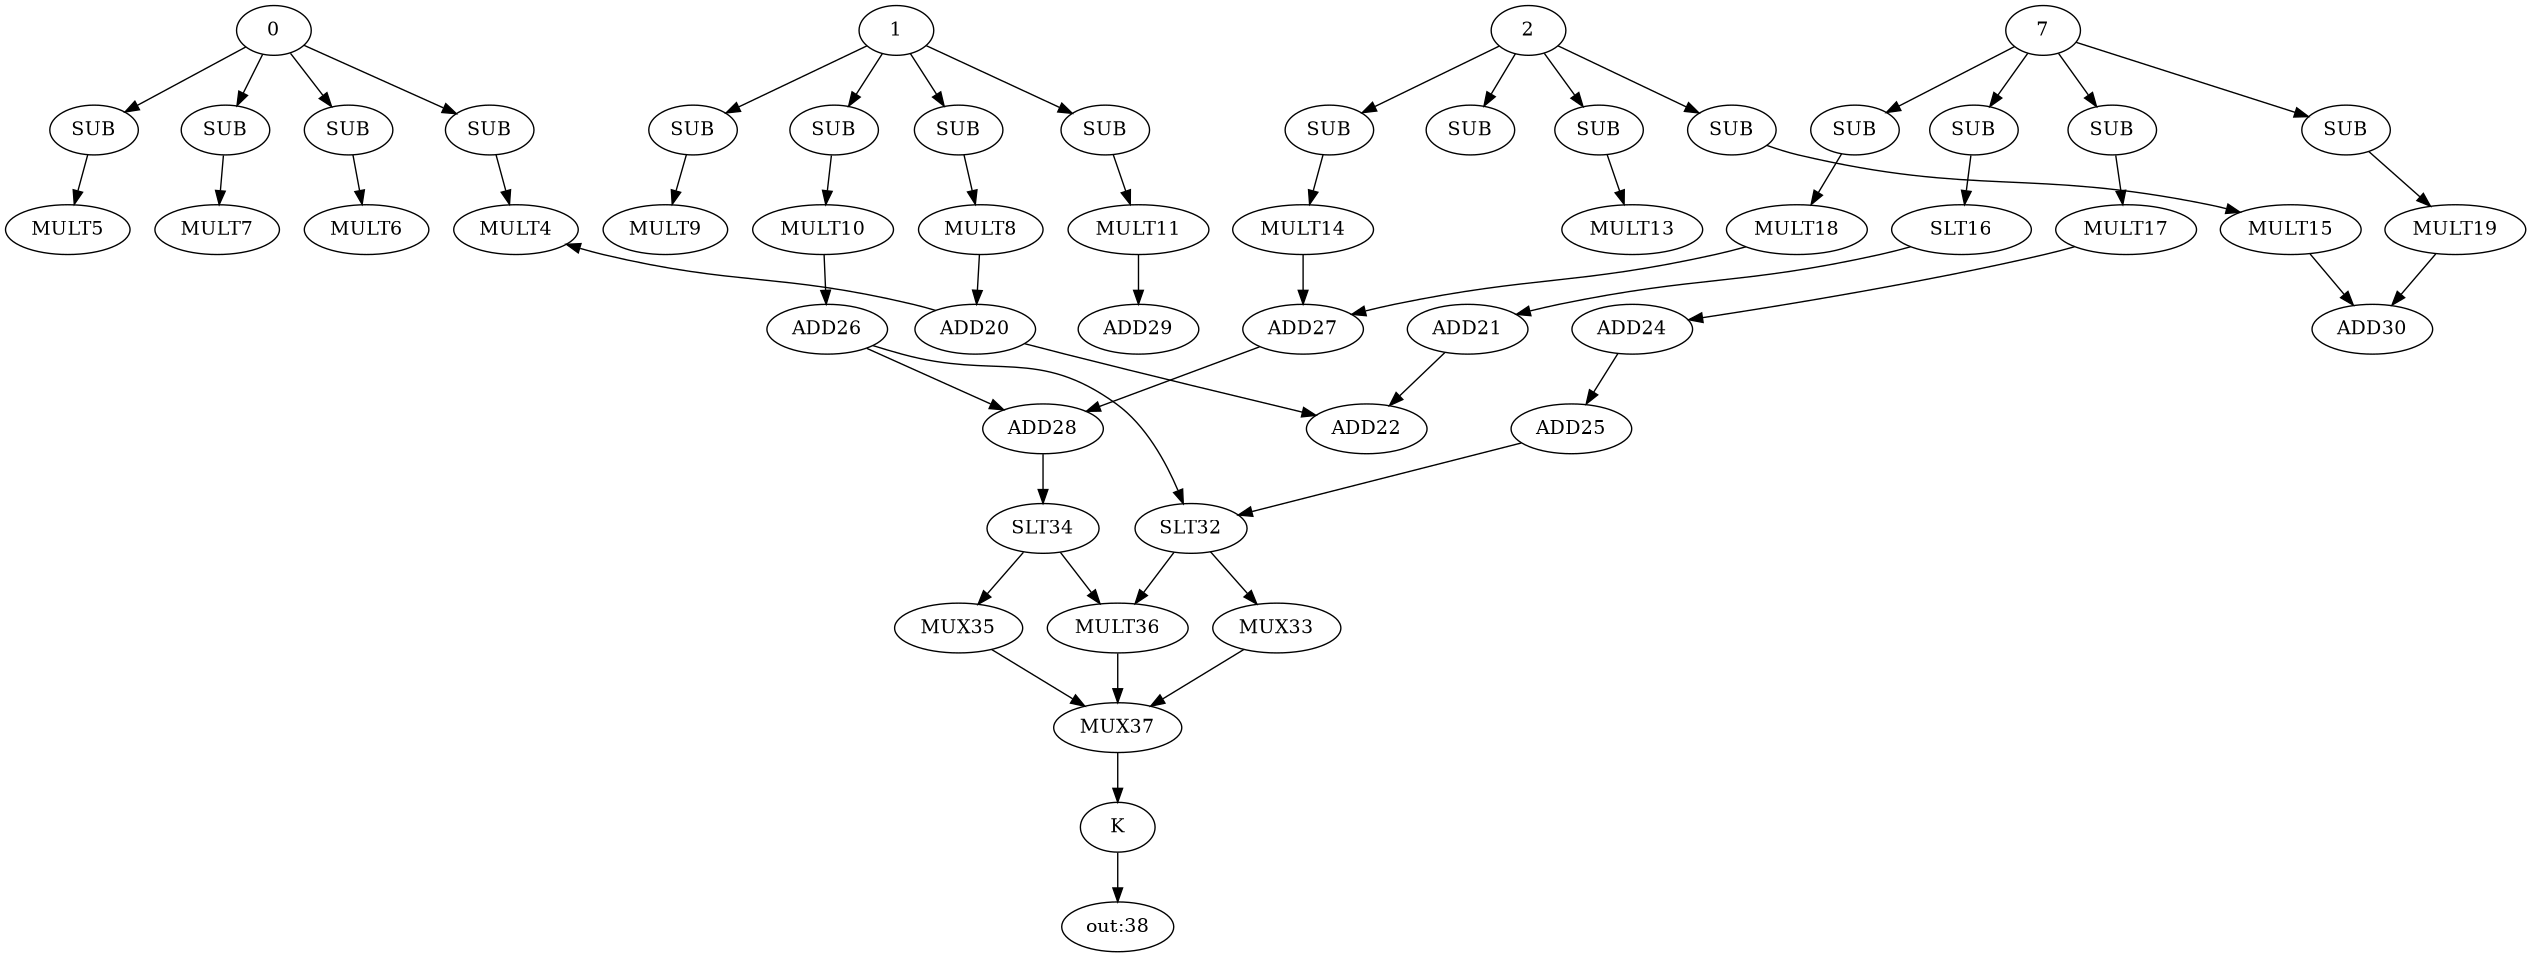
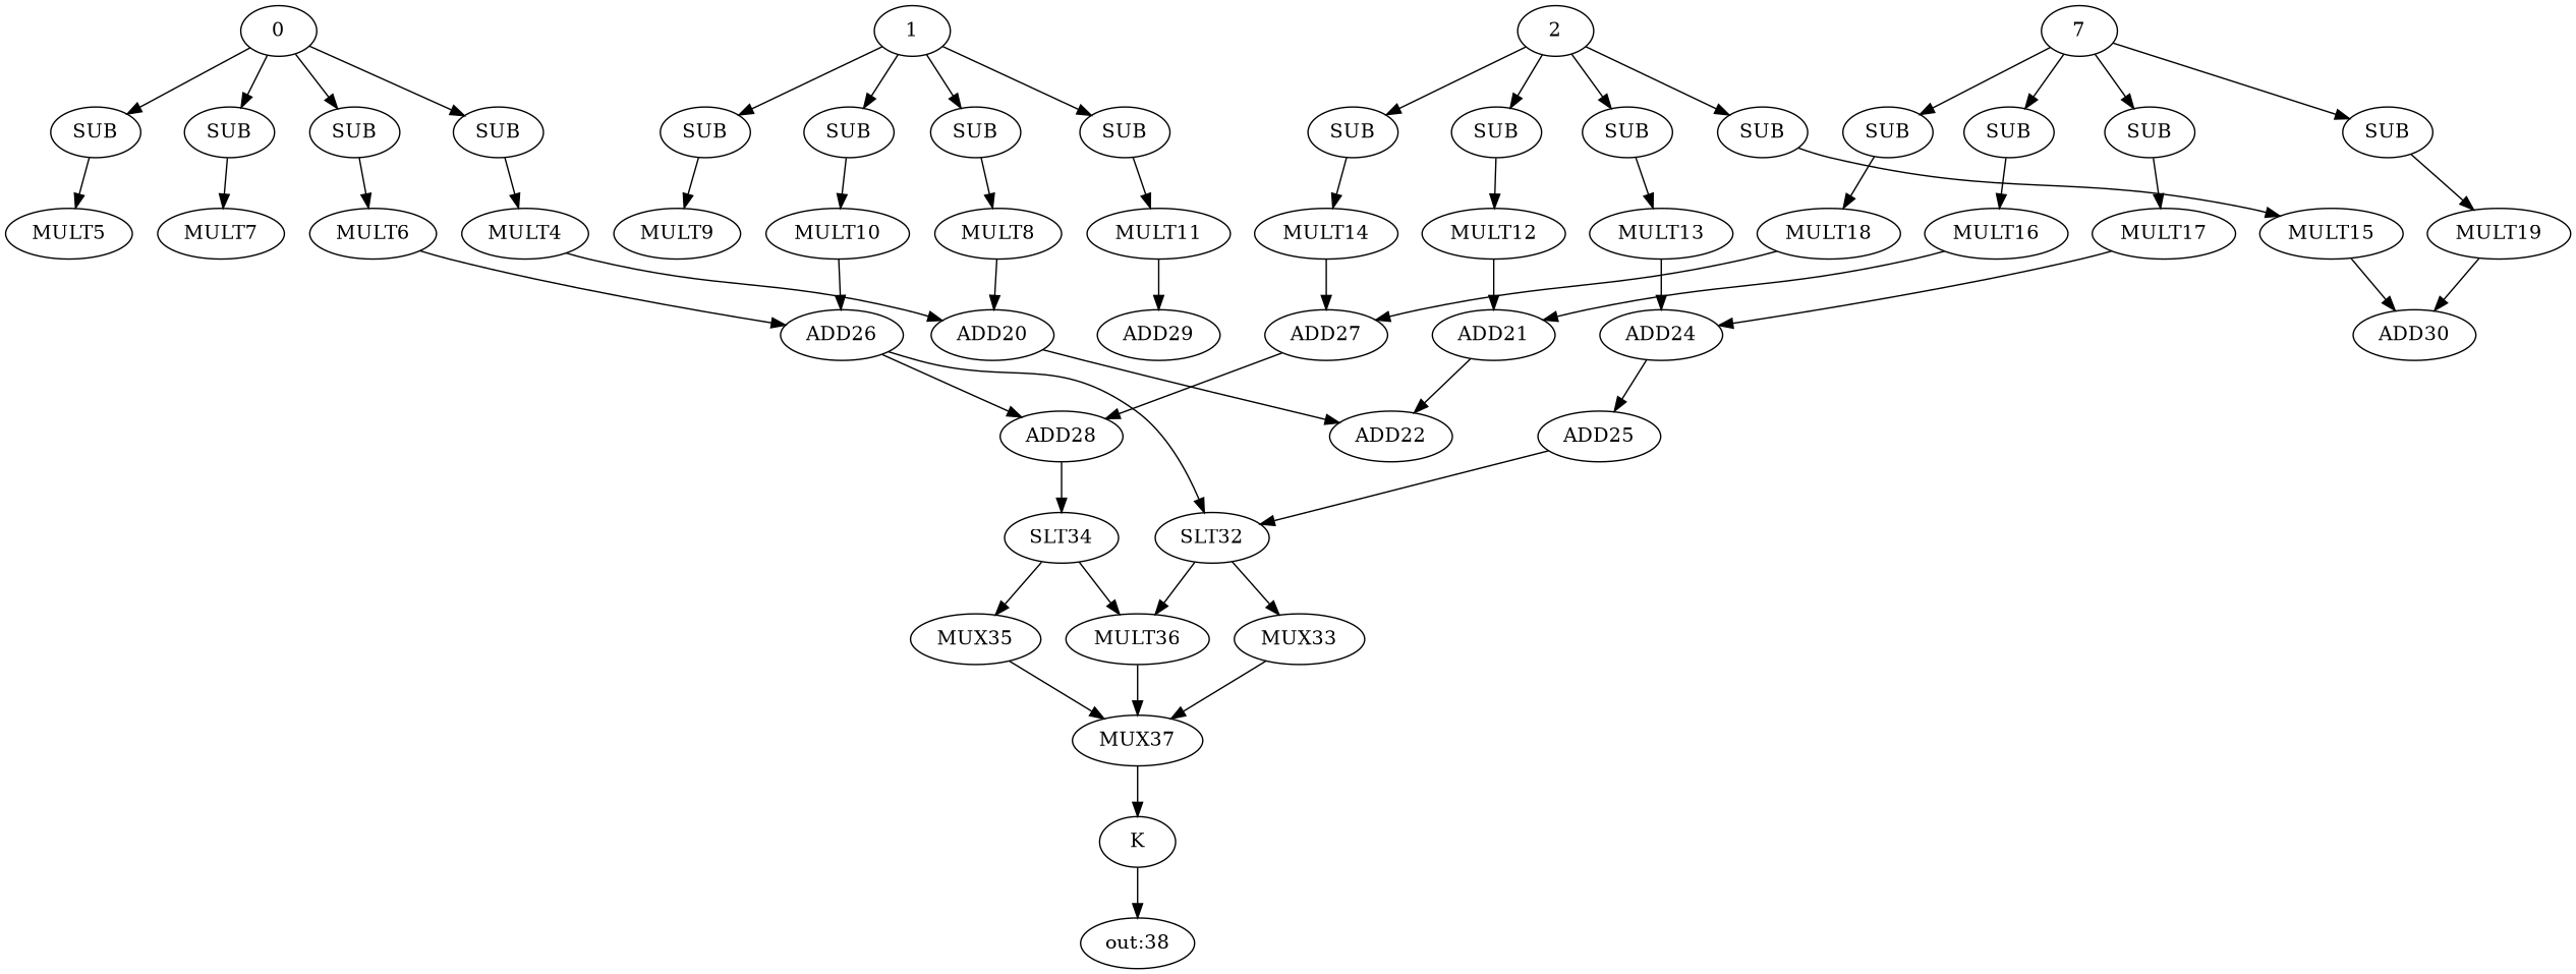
  strict digraph {
    n1 [label=SUB]
    n2 [label=MULT4]
    0
    n4 [label=SUB]
    n5 [label=SUB]
    n6 [label=SUB]
    n7 [label=MULT5]
    n8 [label=MULT6]
    n9 [label=MULT7]
    n10 [label=ADD20]
    n11 [label=ADD22]
    n12 [label=ADD26]
    n13 [label=SLT32]
    n14 [label=ADD28]
    n15 [label=ADD29]
    n16 [label=SUB]
    n17 [label=MULT8]
    1
    n19 [label=SUB]
    n20 [label=SUB]
    n21 [label=SUB]
    n22 [label=MULT9]
    n23 [label=MULT10]
    n24 [label=MULT11]
    n25 [label=SUB]
+   n26 [label=MULT12]
    2
    n28 [label=SUB]
    n29 [label=SUB]
    n30 [label=SUB]
    n31 [label=MULT13]
    n32 [label=MULT14]
    n33 [label=MULT15]
    n34 [label=ADD21]
    n35 [label=ADD24]
    n36 [label=ADD25]
    n37 [label=ADD27]
    n38 [label=ADD30]
    n39 [label=SUB]
-   n40 [label=SLT16]
+   n40 [label=MULT16]
    n41 [label=7]
    n42 [label=SUB]
    n43 [label=SUB]
    n44 [label=SUB]
    n45 [label=MULT17]
    n46 [label=MULT18]
    n47 [label=MULT19]
    n48 [label=MUX33]
    n49 [label=MULT36]
    n50 [label=SLT34]
    n51 [label=MUX35]
    n52 [label=MUX37]
    n53 [label=K]
    "out:38"
    n1 -> n2
-   n10 -> n2
+   n2 -> n10
    0 -> n1
    0 -> n4
    0 -> n5
    0 -> n6
    n4 -> n7
    n5 -> n8
    n6 -> n9
+   n8 -> n12
    n10 -> n11
    n12 -> n13
    n12 -> n14
    n13 -> n48
    n13 -> n49
    n14 -> n50
    n16 -> n17
    n17 -> n10
    1 -> n16
    1 -> n19
    1 -> n20
    1 -> n21
    n19 -> n22
    n20 -> n23
    n21 -> n24
    n23 -> n12
    n24 -> n15
+   n25 -> n26
+   n26 -> n34
    2 -> n25
    2 -> n28
    2 -> n29
    2 -> n30
    n28 -> n31
    n29 -> n32
    n30 -> n33
+   n31 -> n35
    n32 -> n37
    n33 -> n38
    n34 -> n11
    n35 -> n36
    n36 -> n13
    n37 -> n14
    n39 -> n40
    n40 -> n34
    n41 -> n39
    n41 -> n42
    n41 -> n43
    n41 -> n44
    n42 -> n45
    n43 -> n46
    n44 -> n47
    n45 -> n35
    n46 -> n37
    n47 -> n38
    n48 -> n52
    n49 -> n52
    n50 -> n49
    n50 -> n51
    n51 -> n52
    n52 -> n53
    n53 -> "out:38"
  }
